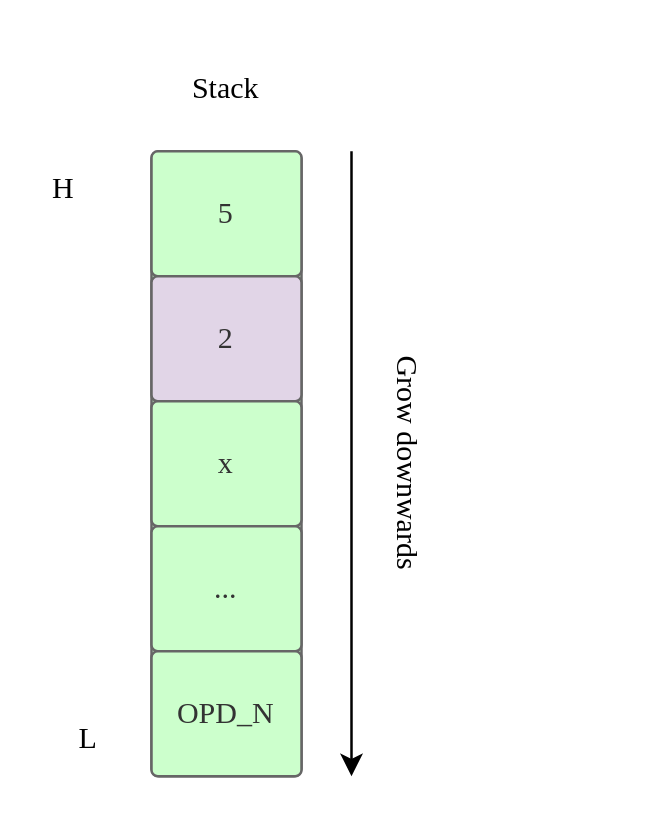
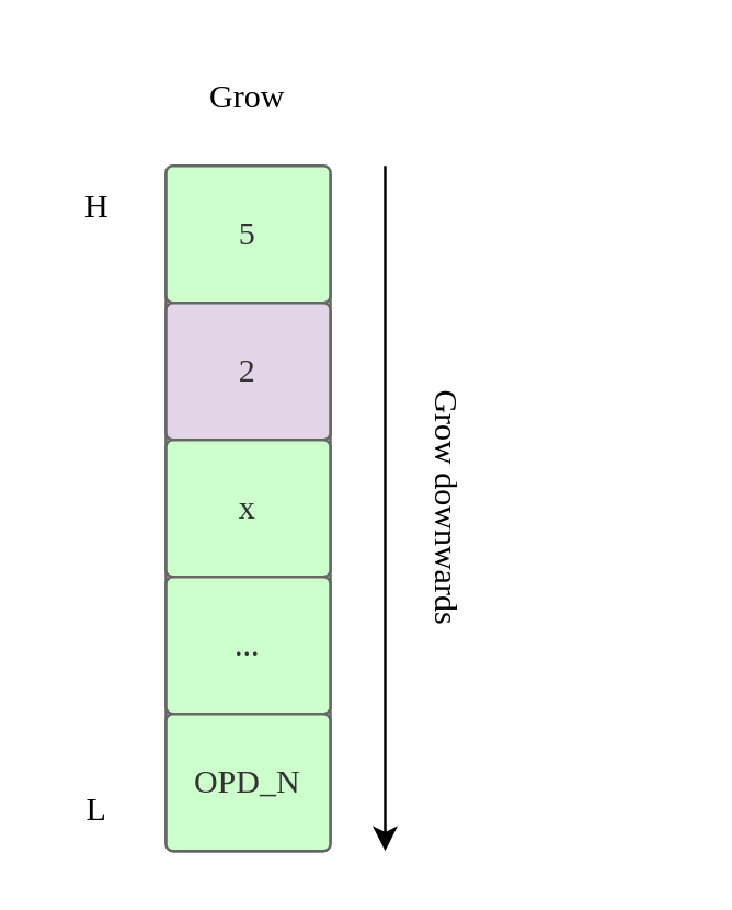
  <mxCell id="0" />
  <mxCell id="1" parent="0" />
  <mxCell id="2" value="" style="rounded=1;whiteSpace=wrap;html=1;arcSize=5;fontFamily=SF Mono;fillColor=#CCFFCC;fontColor=#333333;strokeColor=#666666;" vertex="1" parent="1"><mxGeometry x="60" y="60" width="60" height="250" as="geometry" /></mxCell>
  <mxCell id="3" value="5" style="rounded=1;whiteSpace=wrap;html=1;arcSize=5;fontFamily=SF Mono;fillColor=#CCFFCC;fontColor=#333333;strokeColor=#666666;" vertex="1" parent="1"><mxGeometry x="60" y="60" width="60" height="50" as="geometry" /></mxCell>
  <mxCell id="4" value="2" style="rounded=1;whiteSpace=wrap;html=1;arcSize=5;fontFamily=SF Mono;fillColor=#e1d5e7;fontColor=#333333;strokeColor=#666666;" vertex="1" parent="1"><mxGeometry x="60" y="110" width="60" height="50" as="geometry" /></mxCell>
  <mxCell id="5" value="x" style="rounded=1;whiteSpace=wrap;html=1;arcSize=5;fontFamily=SF Mono;fillColor=#CCFFCC;fontColor=#333333;strokeColor=#666666;" vertex="1" parent="1"><mxGeometry x="60" y="160" width="60" height="50" as="geometry" /></mxCell>
  <mxCell id="6" value="..." style="rounded=1;whiteSpace=wrap;html=1;arcSize=5;fontFamily=SF Mono;fillColor=#CCFFCC;fontColor=#333333;strokeColor=#666666;" vertex="1" parent="1"><mxGeometry x="60" y="210" width="60" height="50" as="geometry" /></mxCell>
  <mxCell id="7" value="OPD_N" style="rounded=1;whiteSpace=wrap;html=1;arcSize=5;fontFamily=SF Mono;fillColor=#CCFFCC;fontColor=#333333;strokeColor=#666666;" vertex="1" parent="1"><mxGeometry x="60" y="260" width="60" height="50" as="geometry" /></mxCell>
- <mxCell id="8" value="Stack" style="text;html=1;strokeColor=none;fillColor=none;align=center;verticalAlign=middle;whiteSpace=wrap;rounded=0;fontFamily=SF Mono;" vertex="1" parent="1"><mxGeometry x="60" y="20" width="60" height="30" as="geometry" /></mxCell>
- <mxCell id="9" value="H" style="text;html=1;strokeColor=none;fillColor=none;align=center;verticalAlign=middle;whiteSpace=wrap;rounded=0;fontFamily=SF Mono;" vertex="1" parent="1"><mxGeometry x="10" y="60" width="30" height="30" as="geometry" /></mxCell>
+ <mxCell id="8" value="Grow" style="text;html=1;strokeColor=none;fillColor=none;align=center;verticalAlign=middle;whiteSpace=wrap;rounded=0;fontFamily=SF Mono;" vertex="1" parent="1"><mxGeometry x="60" y="20" width="60" height="30" as="geometry" /></mxCell>
+ <mxCell id="9" value="H" style="text;html=1;strokeColor=none;fillColor=none;align=center;verticalAlign=middle;whiteSpace=wrap;rounded=0;fontFamily=SF Mono;" vertex="1" parent="1"><mxGeometry x="20" y="60" width="30" height="30" as="geometry" /></mxCell>
  <mxCell id="10" value="L" style="text;html=1;strokeColor=none;fillColor=none;align=center;verticalAlign=middle;whiteSpace=wrap;rounded=0;fontFamily=SF Mono;" vertex="1" parent="1"><mxGeometry x="20" y="280" width="30" height="30" as="geometry" /></mxCell>
  <mxCell id="11" value="" style="endArrow=classic;html=1;rounded=0;" edge="1" parent="1"><mxGeometry width="50" height="50" relative="1" as="geometry"><mxPoint x="140" y="60" as="sourcePoint" /><mxPoint x="140" y="310" as="targetPoint" /></mxGeometry></mxCell>
  <mxCell id="12" value="Grow downwards" style="text;html=1;strokeColor=none;fillColor=none;align=center;verticalAlign=middle;whiteSpace=wrap;rounded=0;fontFamily=SF Mono;rotation=90;" vertex="1" parent="1"><mxGeometry x="80" y="170" width="165" height="30" as="geometry" /></mxCell>
